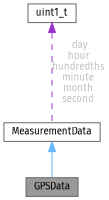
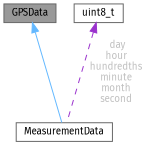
  digraph {
    fontname="Fira Sans"
    node [color=gray40 fillcolor=white fontname="Fira Sans" fontsize=10 shape=box style=filled]
    edge [dir=back fontname="Fira Sans" fontsize=10 labelfontname=Helvetica labelfontsize=10]
    n1 [fillcolor=grey60 fontcolor=black height=0.2 label=GPSData width=0.4]
    n2 [height=0.2 label=MeasurementData width=0.4]
-   n3 [height=0.2 label=uint1_t width=0.4]
-   n2 -> n1 [color=steelblue1 style=solid]
+   n3 [height=0.2 label=uint8_t width=0.4]
+   n1 -> n2 [color=steelblue1 style=solid]
    n3 -> n2 [color=darkorchid3 fontcolor=grey label=" day\nhour\nhundredths\nminute\nmonth\nsecond" style=dashed]
  }
